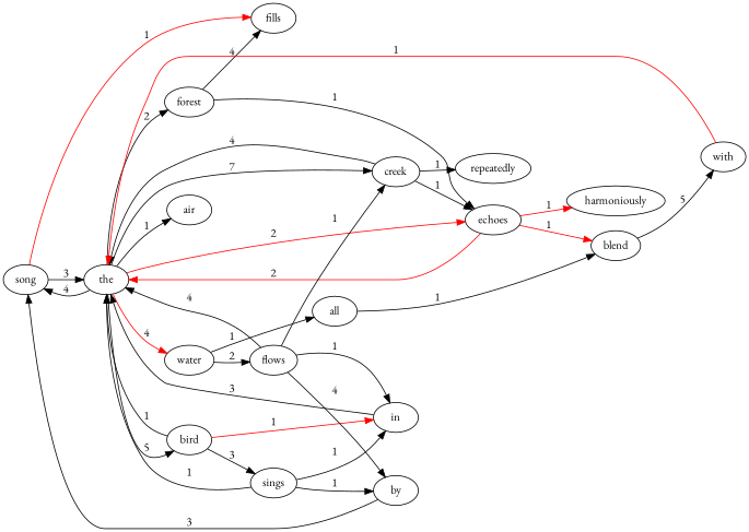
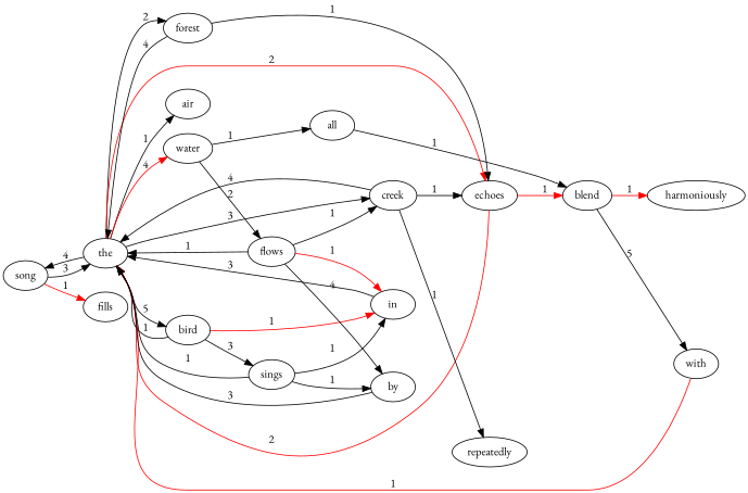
  digraph {
    fontname="EB Garamond"
    rankdir=LR
    node [fontname="EB Garamond"]
    edge [color=black fontname="EB Garamond"]
    n1 [label=song]
    n2 [label=the]
    n3 [label=fills]
    n4 [label=forest]
    n5 [label=echoes]
    n6 [label=air]
    n7 [label=water]
    n8 [label=creek]
    n9 [label=bird]
    n10 [label=all]
    n11 [label=blend]
    n12 [label=with]
    n13 [label=harmoniously]
    n14 [label=sings]
    n15 [label=in]
    n16 [label=by]
    n17 [label=repeatedly]
    n18 [label=flows]
    n1 -> n2 [label=3]
    n1 -> n3 [color=red label=1]
    n2 -> n1 [label=4]
    n2 -> n4 [label=2]
    n2 -> n5 [color=red label=2]
    n2 -> n6 [label=1]
    n2 -> n7 [color=red label=4]
-   n2 -> n8 [label=7]
+   n2 -> n8 [label=3]
    n2 -> n9 [label=5]
-   n4 -> n3 [label=4]
+   n4 -> n2 [label=4]
    n4 -> n5 [label=1]
    n5 -> n2 [color=red label=2]
    n5 -> n11 [color=red label=1]
    n7 -> n10 [label=1]
    n7 -> n18 [label=2]
    n8 -> n2 [label=4]
    n8 -> n5 [label=1]
    n8 -> n17 [label=1]
    n9 -> n2 [label=1]
    n9 -> n14 [label=3]
    n9 -> n15 [color=red label=1]
    n10 -> n11 [label=1]
    n11 -> n12 [label=5]
-   n5 -> n13 [color=red label=1]
+   n11 -> n13 [color=red label=1]
    n12 -> n2 [color=red label=1]
    n14 -> n2 [label=1]
    n14 -> n15 [label=1]
    n14 -> n16 [label=1]
    n15 -> n2 [label=3]
-   n16 -> n1 [label=3]
-   n18 -> n2 [label=4]
+   n16 -> n2 [label=3]
+   n18 -> n2 [label=1]
    n18 -> n8 [label=1]
-   n18 -> n15 [label=1]
+   n18 -> n15 [color=red label=1]
    n18 -> n16 [label=4]
  }
